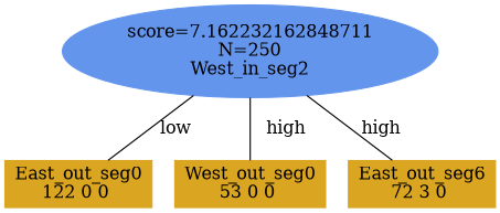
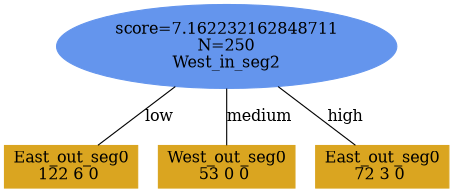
  digraph {
    node [color=goldenrod shape=box style=filled]
    edge [dir=none]
    n1 [color=cornflowerblue label="score=7.162232162848711\nN=250\nWest_in_seg2" shape=ellipse]
-   n2 [label="East_out_seg0\n122 0 0 "]
+   n2 [label="East_out_seg0\n122 6 0 "]
    n3 [label="West_out_seg0\n53 0 0 "]
-   n4 [label="East_out_seg6\n72 3 0 "]
+   n4 [label="East_out_seg0\n72 3 0 "]
    subgraph sub_1 {
      rank=same
      n1
    }
    subgraph sub_2 {
      rank=same
      n2
    }
    subgraph sub_3 {
      rank=same
      n3
    }
    subgraph sub_4 {
      rank=same
      n4
    }
    n1 -> n2 [label=low]
-   n1 -> n3 [label=high]
+   n1 -> n3 [label=medium]
    n1 -> n4 [label=high]
  }
